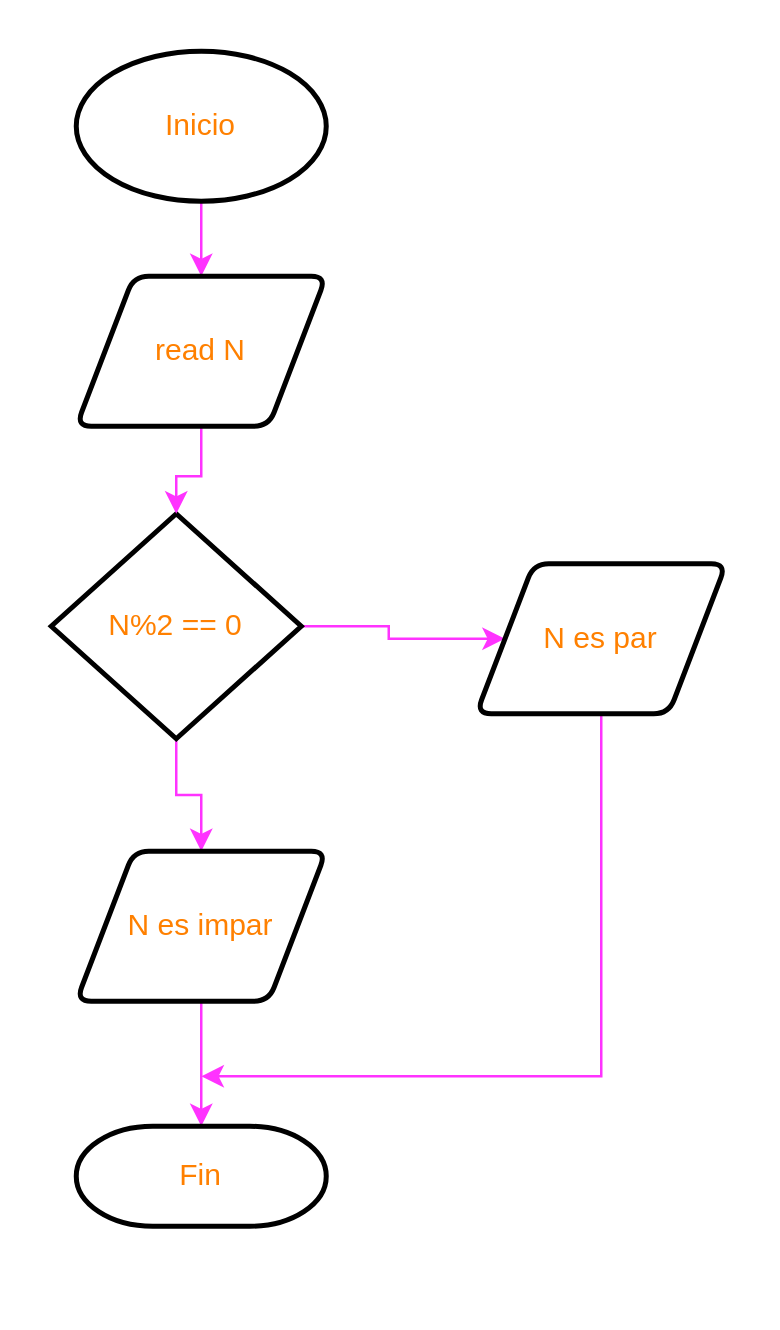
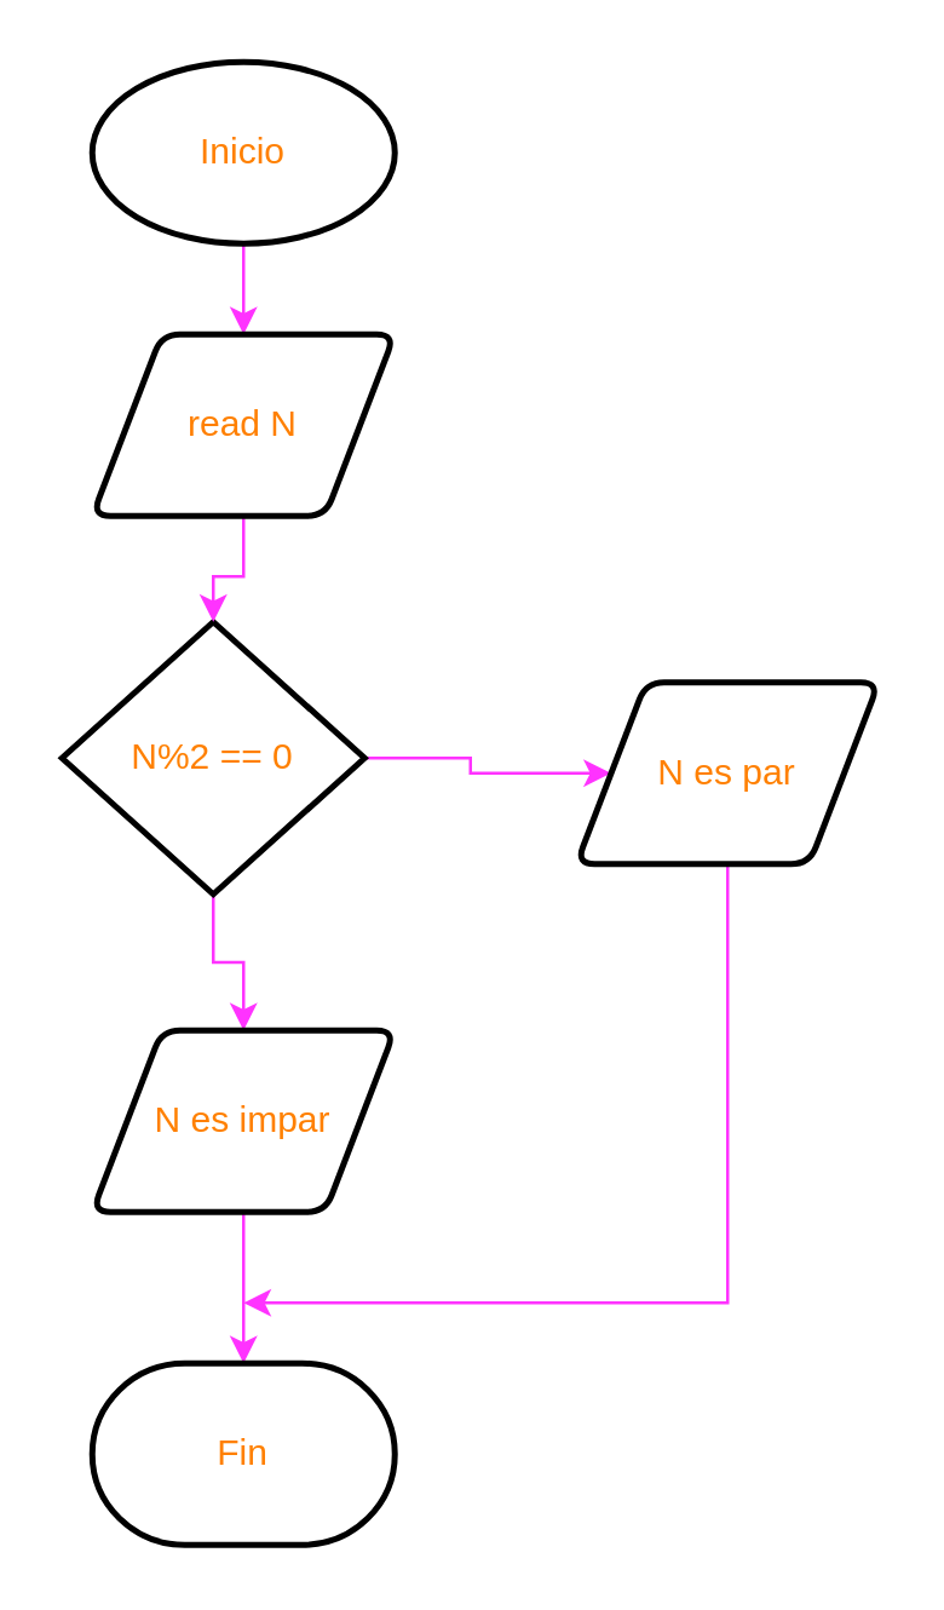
  <mxCell id="0" />
  <mxCell id="1" parent="0" />
  <mxCell id="2" value="" style="edgeStyle=orthogonalEdgeStyle;rounded=0;orthogonalLoop=1;jettySize=auto;html=1;labelBackgroundColor=#990099;strokeColor=#FF33FF;fontColor=#FF8000;" edge="1" parent="1" source="3" target="8"><mxGeometry relative="1" as="geometry" /></mxCell>
  <mxCell id="3" value="Inicio" style="strokeWidth=2;html=1;shape=mxgraph.flowchart.start_1;whiteSpace=wrap;fontColor=#FF8000;" vertex="1" parent="1"><mxGeometry x="30" y="20" width="100" height="60" as="geometry" /></mxCell>
  <mxCell id="4" value="" style="edgeStyle=orthogonalEdgeStyle;rounded=0;orthogonalLoop=1;jettySize=auto;html=1;labelBackgroundColor=#990099;strokeColor=#FF33FF;fontColor=#FF8000;" edge="1" parent="1" source="6" target="10"><mxGeometry relative="1" as="geometry" /></mxCell>
  <mxCell id="5" value="" style="edgeStyle=orthogonalEdgeStyle;rounded=0;orthogonalLoop=1;jettySize=auto;html=1;labelBackgroundColor=#990099;strokeColor=#FF33FF;fontColor=#FF8000;" edge="1" parent="1" source="6" target="12"><mxGeometry relative="1" as="geometry" /></mxCell>
  <mxCell id="6" value="N%2 == 0" style="strokeWidth=2;html=1;shape=mxgraph.flowchart.decision;whiteSpace=wrap;fontColor=#FF8000;" vertex="1" parent="1"><mxGeometry x="20" y="205" width="100" height="90" as="geometry" /></mxCell>
  <mxCell id="7" value="" style="edgeStyle=orthogonalEdgeStyle;rounded=0;orthogonalLoop=1;jettySize=auto;html=1;labelBackgroundColor=#990099;strokeColor=#FF33FF;fontColor=#FF8000;" edge="1" parent="1" source="8" target="6"><mxGeometry relative="1" as="geometry" /></mxCell>
  <mxCell id="8" value="read N" style="shape=parallelogram;html=1;strokeWidth=2;perimeter=parallelogramPerimeter;whiteSpace=wrap;rounded=1;arcSize=12;size=0.23;fontColor=#FF8000;" vertex="1" parent="1"><mxGeometry x="30" y="110" width="100" height="60" as="geometry" /></mxCell>
  <mxCell id="9" style="edgeStyle=orthogonalEdgeStyle;rounded=0;orthogonalLoop=1;jettySize=auto;html=1;labelBackgroundColor=#990099;strokeColor=#FF33FF;fontColor=#FF8000;" edge="1" parent="1" source="10"><mxGeometry relative="1" as="geometry"><mxPoint x="80" y="430" as="targetPoint" /><Array as="points"><mxPoint x="240" y="430" /></Array></mxGeometry></mxCell>
  <mxCell id="10" value="N es par" style="shape=parallelogram;html=1;strokeWidth=2;perimeter=parallelogramPerimeter;whiteSpace=wrap;rounded=1;arcSize=12;size=0.23;fontColor=#FF8000;" vertex="1" parent="1"><mxGeometry x="190" y="225" width="100" height="60" as="geometry" /></mxCell>
  <mxCell id="11" value="" style="edgeStyle=orthogonalEdgeStyle;rounded=0;orthogonalLoop=1;jettySize=auto;html=1;labelBackgroundColor=#990099;strokeColor=#FF33FF;fontColor=#FF8000;" edge="1" parent="1" source="12" target="13"><mxGeometry relative="1" as="geometry" /></mxCell>
  <mxCell id="12" value="N es impar" style="shape=parallelogram;html=1;strokeWidth=2;perimeter=parallelogramPerimeter;whiteSpace=wrap;rounded=1;arcSize=12;size=0.23;fontColor=#FF8000;" vertex="1" parent="1"><mxGeometry x="30" y="340" width="100" height="60" as="geometry" /></mxCell>
- <mxCell id="13" value="Fin" style="strokeWidth=2;html=1;shape=mxgraph.flowchart.terminator;whiteSpace=wrap;fontColor=#FF8000;" vertex="1" parent="1"><mxGeometry x="30" y="450" width="100" height="40" as="geometry" /></mxCell>
+ <mxCell id="13" value="Fin" style="strokeWidth=2;html=1;shape=mxgraph.flowchart.terminator;whiteSpace=wrap;fontColor=#FF8000;" vertex="1" parent="1"><mxGeometry x="30" y="450" width="100" height="60" as="geometry" /></mxCell>
